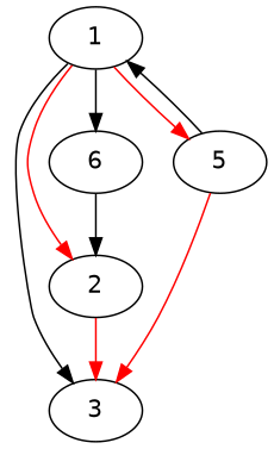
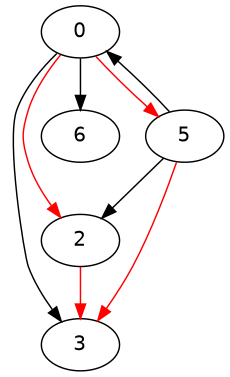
  strict digraph {
    fontname="DejaVu Sans"
    node [fontname="DejaVu Sans"]
    edge [fontname="DejaVu Sans"]
-   1
+   1 [label=0]
    2
    3
    5
    6
    1 -> 2 [color=red]
    1 -> 3
    1 -> 5 [color=red]
    1 -> 6
    2 -> 3 [color=red]
    5 -> 1
-   6 -> 2
+   5 -> 2
    5 -> 3 [color=red]
  }
